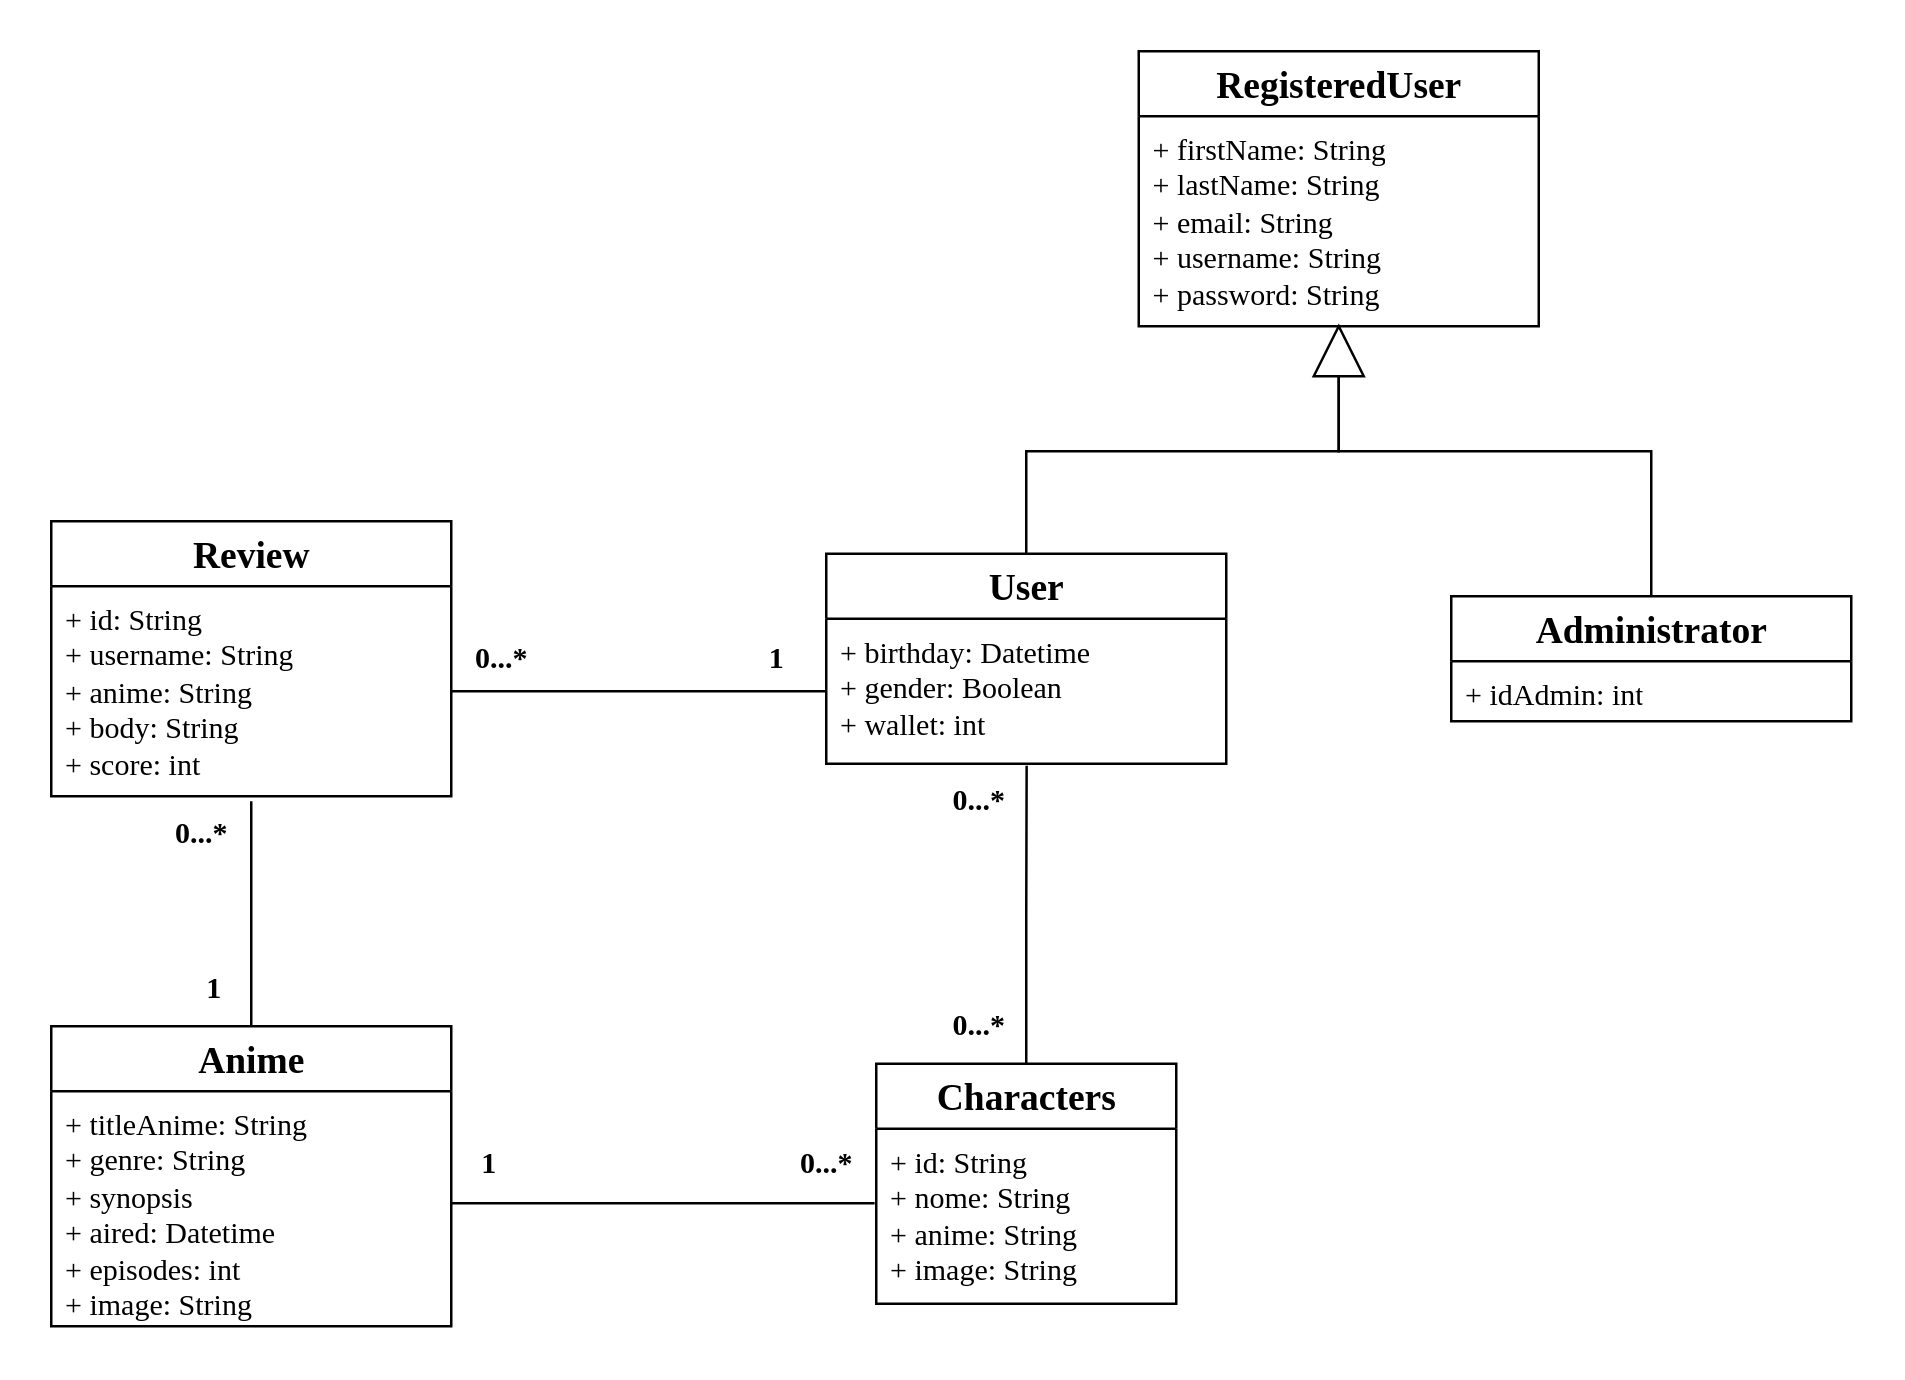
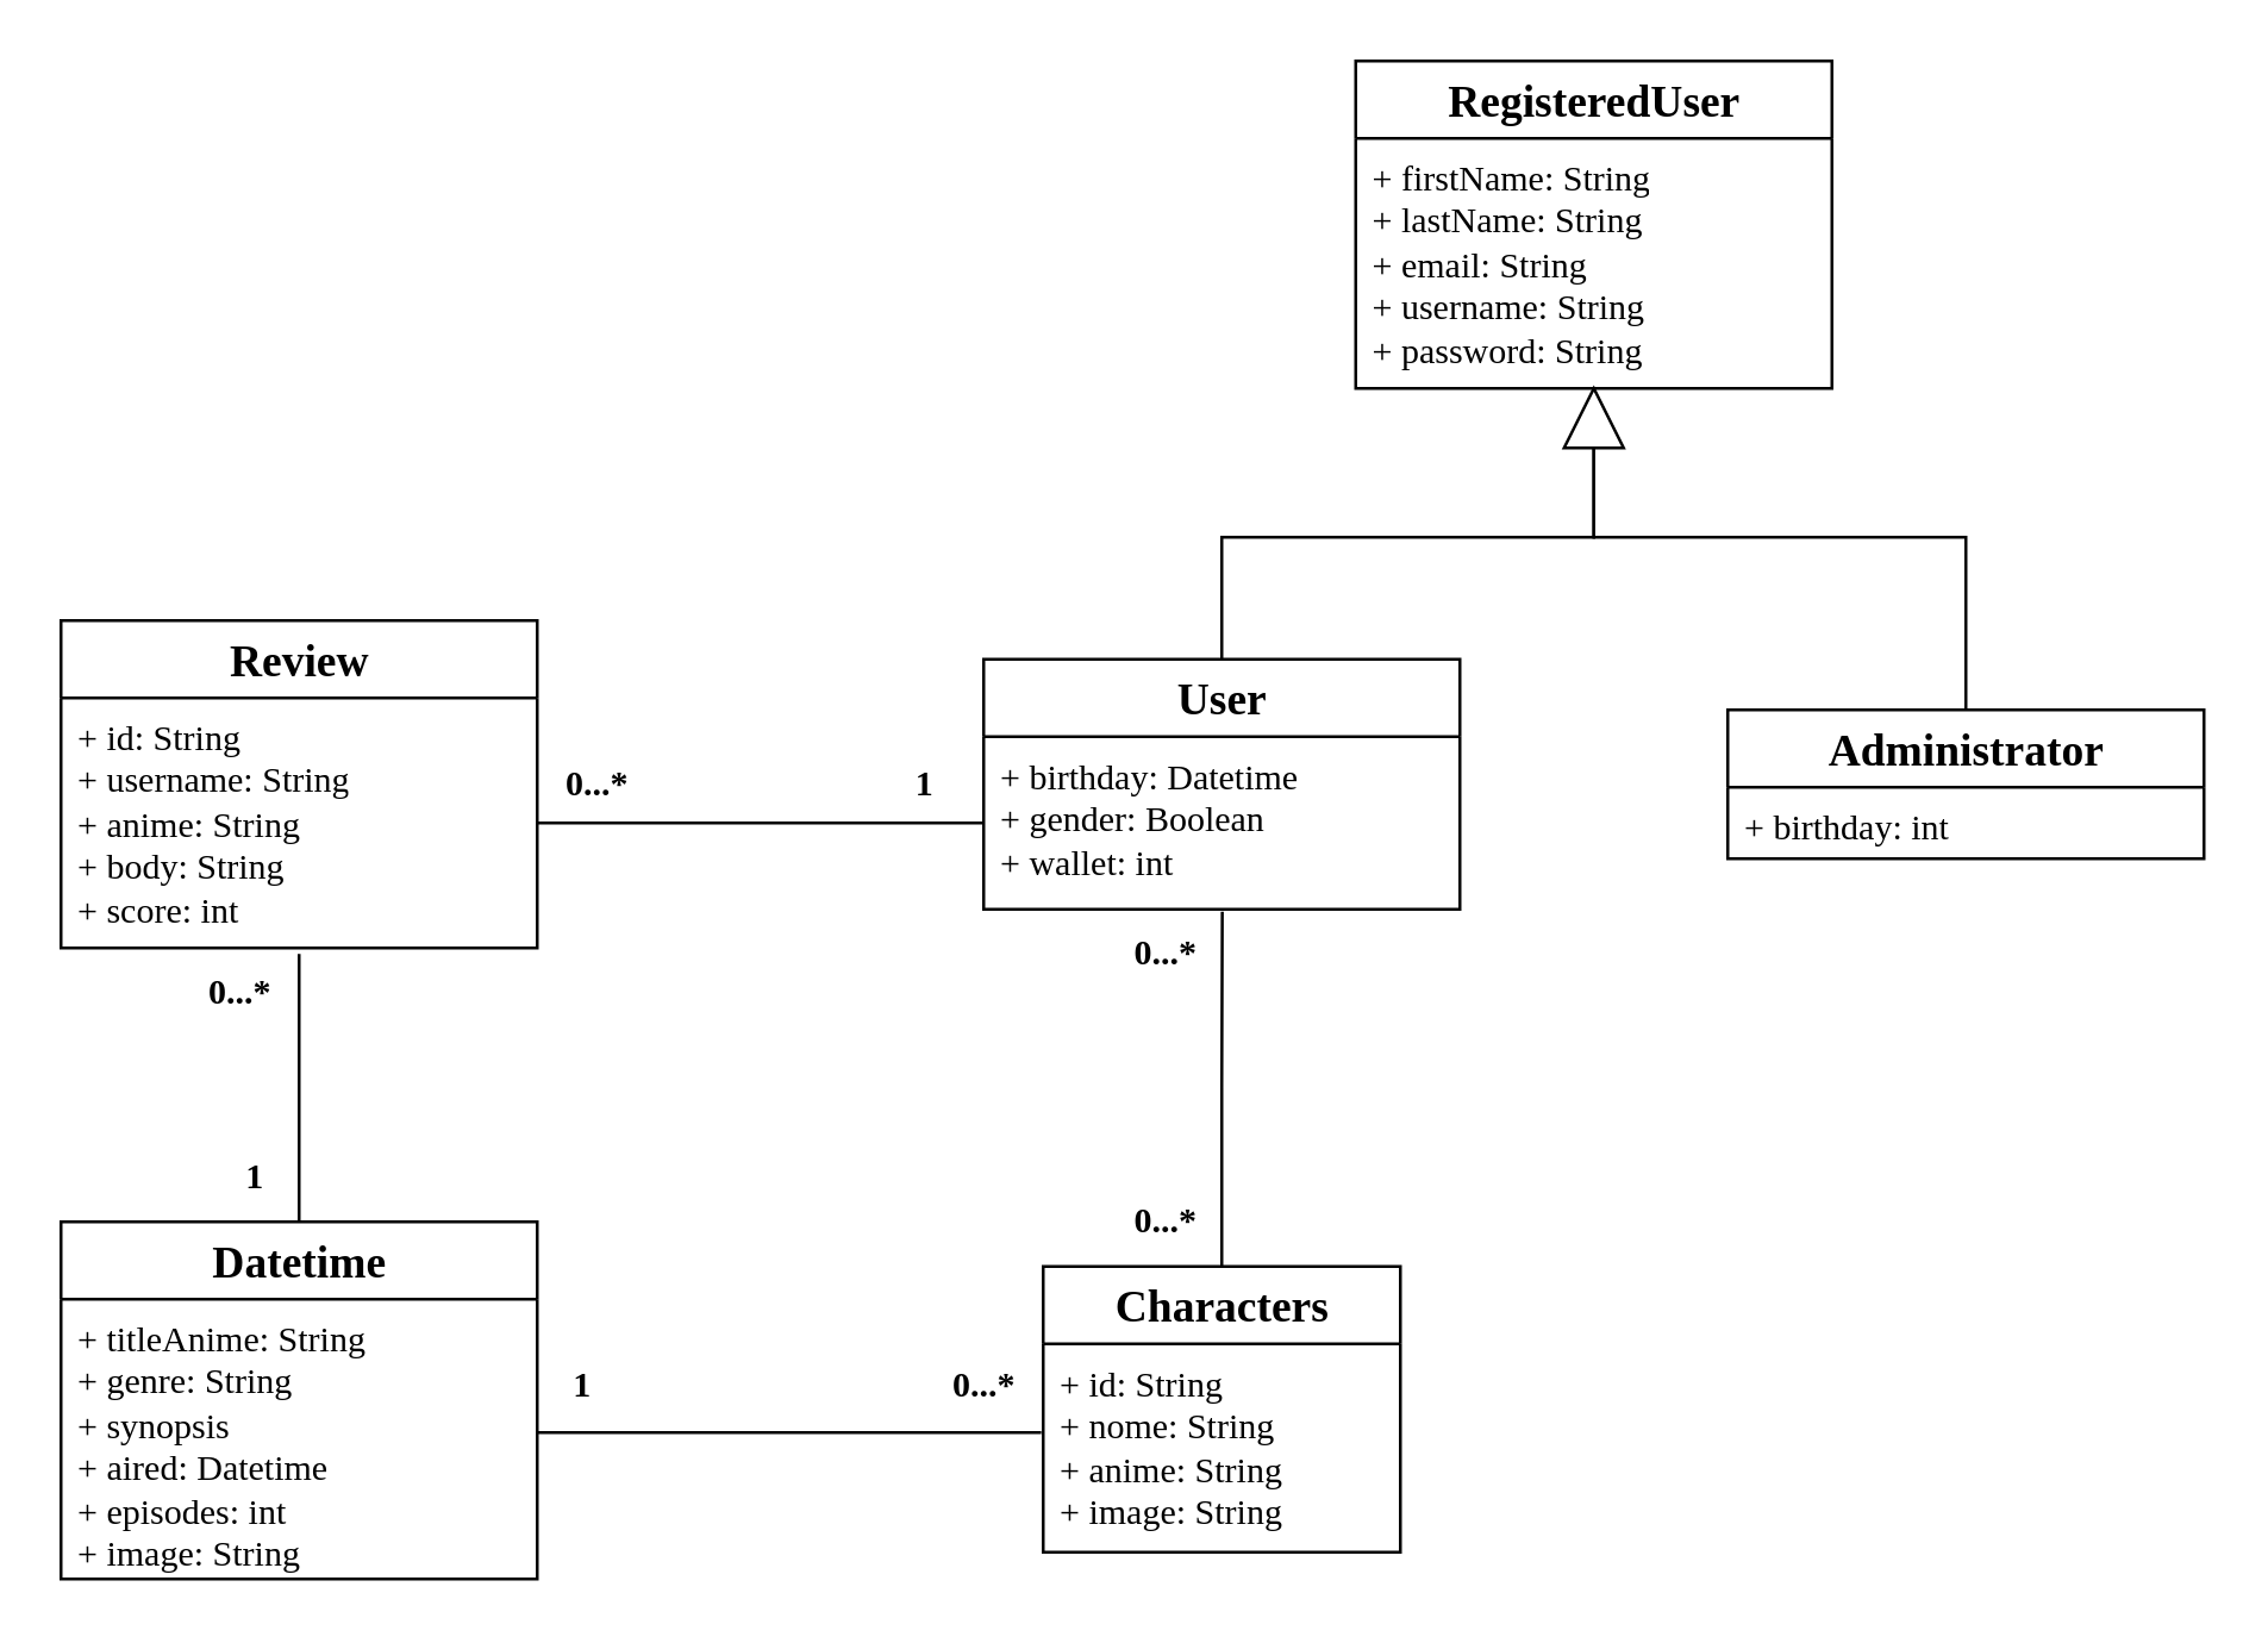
  <mxCell id="0" />
  <mxCell id="1" parent="0" />
  <mxCell id="2" style="edgeStyle=orthogonalEdgeStyle;rounded=0;orthogonalLoop=1;jettySize=auto;html=1;fontFamily=Verdana;fontSize=12;endArrow=none;endFill=0;startArrow=none;entryX=0.5;entryY=0;entryDx=0;entryDy=0;exitX=0;exitY=0.5;exitDx=0;exitDy=0;" parent="1" source="10" target="7" edge="1"><mxGeometry relative="1" as="geometry"><Array as="points"><mxPoint x="535" y="180" /><mxPoint x="660" y="180" /></Array></mxGeometry></mxCell>
  <mxCell id="3" value="&lt;b style=&quot;&quot;&gt;&lt;font style=&quot;font-size: 15px;&quot;&gt;RegisteredUser&lt;/font&gt;&lt;br&gt;&lt;/b&gt;" style="swimlane;html=1;fontStyle=0;childLayout=stackLayout;horizontal=1;startSize=26;fillColor=none;horizontalStack=0;resizeParent=1;resizeLast=0;collapsible=1;marginBottom=0;swimlaneFillColor=#ffffff;rounded=0;shadow=0;comic=0;labelBackgroundColor=none;strokeWidth=1;fontFamily=Verdana;fontSize=10;align=center;" parent="1" vertex="1"><mxGeometry x="455" y="20" width="160" height="110" as="geometry"><mxRectangle x="350" y="42" width="130" height="30" as="alternateBounds" /></mxGeometry></mxCell>
  <mxCell id="4" value="&lt;span style=&quot;&quot;&gt;+ firstName: String&lt;/span&gt;&lt;br style=&quot;&quot;&gt;&lt;span style=&quot;&quot;&gt;+ lastName: String&lt;br&gt;&lt;/span&gt;+ email: String&lt;br&gt;&lt;span style=&quot;background-color: initial;&quot;&gt;+ username: String&lt;br&gt;&lt;/span&gt;&lt;span style=&quot;background-color: initial;&quot;&gt;+ password: String&lt;/span&gt;&lt;span style=&quot;background-color: initial;&quot;&gt;&lt;br&gt;&lt;/span&gt;" style="text;html=1;strokeColor=none;fillColor=none;align=left;verticalAlign=top;spacingLeft=4;spacingRight=4;whiteSpace=wrap;overflow=hidden;rotatable=0;points=[[0,0.5],[1,0.5]];portConstraint=eastwest;rounded=0;fontFamily=Verdana;" parent="3" vertex="1"><mxGeometry y="26" width="160" height="84" as="geometry" /></mxCell>
  <mxCell id="5" value="&lt;b&gt;&lt;font style=&quot;font-size: 15px;&quot;&gt;User&lt;/font&gt;&lt;/b&gt;" style="swimlane;html=1;fontStyle=0;childLayout=stackLayout;horizontal=1;startSize=26;fillColor=none;horizontalStack=0;resizeParent=1;resizeLast=0;collapsible=1;marginBottom=0;swimlaneFillColor=#ffffff;rounded=0;shadow=0;comic=0;labelBackgroundColor=none;strokeWidth=1;fontFamily=Verdana;fontSize=10;align=center;" parent="1" vertex="1"><mxGeometry x="330" y="221" width="160" height="84" as="geometry" /></mxCell>
  <mxCell id="6" value="+ birthday: Datetime&lt;br&gt;+ gender: Boolean&lt;br&gt;+ wallet: int" style="text;html=1;strokeColor=none;fillColor=none;align=left;verticalAlign=top;spacingLeft=4;spacingRight=4;whiteSpace=wrap;overflow=hidden;rotatable=0;points=[[0,0.5],[1,0.5]];portConstraint=eastwest;rounded=0;fontFamily=Verdana;" parent="5" vertex="1"><mxGeometry y="26" width="160" height="58" as="geometry" /></mxCell>
  <mxCell id="7" value="&lt;b&gt;&lt;font style=&quot;font-size: 15px;&quot;&gt;Administrator&lt;/font&gt;&lt;/b&gt;" style="swimlane;html=1;fontStyle=0;childLayout=stackLayout;horizontal=1;startSize=26;fillColor=none;horizontalStack=0;resizeParent=1;resizeLast=0;collapsible=1;marginBottom=0;swimlaneFillColor=#ffffff;rounded=0;shadow=0;comic=0;labelBackgroundColor=none;strokeWidth=1;fontFamily=Verdana;fontSize=10;align=center;" parent="1" vertex="1"><mxGeometry x="580" y="238" width="160" height="50" as="geometry" /></mxCell>
- <mxCell id="8" value="+ idAdmin: int" style="text;html=1;strokeColor=none;fillColor=none;align=left;verticalAlign=top;spacingLeft=4;spacingRight=4;whiteSpace=wrap;overflow=hidden;rotatable=0;points=[[0,0.5],[1,0.5]];portConstraint=eastwest;rounded=0;fontFamily=Verdana;" parent="7" vertex="1"><mxGeometry y="26" width="160" height="24" as="geometry" /></mxCell>
+ <mxCell id="8" value="+ birthday: int" style="text;html=1;strokeColor=none;fillColor=none;align=left;verticalAlign=top;spacingLeft=4;spacingRight=4;whiteSpace=wrap;overflow=hidden;rotatable=0;points=[[0,0.5],[1,0.5]];portConstraint=eastwest;rounded=0;fontFamily=Verdana;" parent="7" vertex="1"><mxGeometry y="26" width="160" height="24" as="geometry" /></mxCell>
  <mxCell id="9" style="edgeStyle=orthogonalEdgeStyle;rounded=0;orthogonalLoop=1;jettySize=auto;html=1;fontFamily=Verdana;fontSize=12;endArrow=none;endFill=0;exitX=0;exitY=0.5;exitDx=0;exitDy=0;entryX=0.5;entryY=0;entryDx=0;entryDy=0;" parent="1" source="10" target="5" edge="1"><mxGeometry relative="1" as="geometry"><mxPoint x="-40" y="0" as="sourcePoint" /><mxPoint x="-140" y="90" as="targetPoint" /><Array as="points"><mxPoint x="535" y="180" /><mxPoint x="410" y="180" /></Array></mxGeometry></mxCell>
  <mxCell id="10" value="" style="triangle;whiteSpace=wrap;html=1;fontFamily=Verdana;fontSize=12;rotation=-90;rounded=0;" parent="1" vertex="1"><mxGeometry x="525" y="130" width="20" height="20" as="geometry" /></mxCell>
  <mxCell id="11" value="0...*" style="text;html=1;align=center;verticalAlign=middle;resizable=0;points=[];autosize=1;strokeColor=none;fillColor=none;fontSize=12;fontFamily=Verdana;rounded=0;fontStyle=1" parent="1" vertex="1"><mxGeometry x="366" y="305" width="50" height="30" as="geometry" /></mxCell>
  <mxCell id="12" value="0...*" style="text;html=1;align=center;verticalAlign=middle;resizable=0;points=[];autosize=1;strokeColor=none;fillColor=none;fontSize=12;fontFamily=Verdana;rounded=0;fontStyle=1" parent="1" vertex="1"><mxGeometry x="55" y="318" width="50" height="30" as="geometry" /></mxCell>
  <mxCell id="13" value="0...*" style="text;html=1;align=center;verticalAlign=middle;resizable=0;points=[];autosize=1;strokeColor=none;fillColor=none;fontSize=12;fontFamily=Verdana;rounded=0;fontStyle=1" parent="1" vertex="1"><mxGeometry x="175" y="248" width="50" height="30" as="geometry" /></mxCell>
  <mxCell id="14" value="1" style="text;html=1;align=center;verticalAlign=middle;resizable=0;points=[];autosize=1;strokeColor=none;fillColor=none;fontSize=12;fontFamily=Verdana;rounded=0;fontStyle=1" parent="1" vertex="1"><mxGeometry x="295" y="248" width="30" height="30" as="geometry" /></mxCell>
  <mxCell id="15" style="edgeStyle=orthogonalEdgeStyle;rounded=0;orthogonalLoop=1;jettySize=auto;html=1;exitX=0.5;exitY=0;exitDx=0;exitDy=0;endArrow=none;endFill=0;entryX=0.501;entryY=1.014;entryDx=0;entryDy=0;entryPerimeter=0;fontFamily=Verdana;" parent="1" source="16" target="6" edge="1"><mxGeometry relative="1" as="geometry" /></mxCell>
  <mxCell id="16" value="&lt;font style=&quot;font-size: 15px;&quot;&gt;Characters&lt;/font&gt;" style="swimlane;html=1;fontStyle=1;childLayout=stackLayout;horizontal=1;startSize=26;fillColor=none;horizontalStack=0;resizeParent=1;resizeLast=0;collapsible=1;marginBottom=0;swimlaneFillColor=#ffffff;rounded=0;shadow=0;comic=0;labelBackgroundColor=none;strokeWidth=1;fontFamily=Verdana;fontSize=10;align=center;" parent="1" vertex="1"><mxGeometry x="350" y="425" width="120" height="96" as="geometry"><mxRectangle x="350" y="42" width="130" height="30" as="alternateBounds" /></mxGeometry></mxCell>
  <mxCell id="17" value="&lt;span style=&quot;font-weight: normal;&quot;&gt;&lt;span style=&quot;&quot;&gt;+ id: String&lt;/span&gt;&lt;br style=&quot;&quot;&gt;&lt;span style=&quot;&quot;&gt;+ nome: String&lt;br&gt;&lt;/span&gt;&lt;span style=&quot;background-color: initial;&quot;&gt;+ anime: String&lt;br&gt;&lt;/span&gt;&lt;/span&gt;&lt;span style=&quot;background-color: initial;&quot;&gt;&lt;span style=&quot;font-weight: normal;&quot;&gt;+ image: String&lt;/span&gt;&lt;br&gt;&lt;/span&gt;" style="text;html=1;strokeColor=none;fillColor=none;align=left;verticalAlign=top;spacingLeft=4;spacingRight=4;whiteSpace=wrap;overflow=hidden;rotatable=0;points=[[0,0.5],[1,0.5]];portConstraint=eastwest;fontStyle=1;rounded=0;fontFamily=Verdana;" parent="16" vertex="1"><mxGeometry y="26" width="120" height="70" as="geometry" /></mxCell>
- <mxCell id="18" value="&lt;b style=&quot;&quot;&gt;&lt;font style=&quot;font-size: 15px;&quot;&gt;Anime&lt;/font&gt;&lt;br&gt;&lt;/b&gt;" style="swimlane;html=1;fontStyle=0;childLayout=stackLayout;horizontal=1;startSize=26;fillColor=none;horizontalStack=0;resizeParent=1;resizeLast=0;collapsible=1;marginBottom=0;swimlaneFillColor=#ffffff;rounded=0;shadow=0;comic=0;labelBackgroundColor=none;strokeWidth=1;fontFamily=Verdana;fontSize=10;align=center;" parent="1" vertex="1"><mxGeometry x="20" y="410" width="160" height="120" as="geometry"><mxRectangle x="350" y="42" width="130" height="30" as="alternateBounds" /></mxGeometry></mxCell>
+ <mxCell id="18" value="&lt;b style=&quot;&quot;&gt;&lt;font style=&quot;font-size: 15px;&quot;&gt;Datetime&lt;/font&gt;&lt;br&gt;&lt;/b&gt;" style="swimlane;html=1;fontStyle=0;childLayout=stackLayout;horizontal=1;startSize=26;fillColor=none;horizontalStack=0;resizeParent=1;resizeLast=0;collapsible=1;marginBottom=0;swimlaneFillColor=#ffffff;rounded=0;shadow=0;comic=0;labelBackgroundColor=none;strokeWidth=1;fontFamily=Verdana;fontSize=10;align=center;" parent="1" vertex="1"><mxGeometry x="20" y="410" width="160" height="120" as="geometry"><mxRectangle x="350" y="42" width="130" height="30" as="alternateBounds" /></mxGeometry></mxCell>
  <mxCell id="19" value="&lt;div style=&quot;&quot;&gt;&lt;span style=&quot;background-color: initial;&quot;&gt;+ titleAnime: String&lt;/span&gt;&lt;/div&gt;&lt;div style=&quot;&quot;&gt;&lt;span style=&quot;background-color: initial;&quot;&gt;+ genre: String&lt;/span&gt;&lt;/div&gt;&lt;span style=&quot;background-color: initial;&quot;&gt;&lt;div style=&quot;&quot;&gt;&lt;span style=&quot;background-color: initial;&quot;&gt;+ synopsis&lt;/span&gt;&lt;/div&gt;&lt;div style=&quot;&quot;&gt;&lt;span style=&quot;background-color: initial;&quot;&gt;+ aired: Datetime&lt;/span&gt;&lt;/div&gt;&lt;/span&gt;&lt;span style=&quot;background-color: initial;&quot;&gt;&lt;div style=&quot;&quot;&gt;&lt;span style=&quot;background-color: initial;&quot;&gt;+ episodes: int&lt;/span&gt;&lt;/div&gt;&lt;/span&gt;&lt;span style=&quot;background-color: initial;&quot;&gt;&lt;div style=&quot;&quot;&gt;&lt;span style=&quot;background-color: initial;&quot;&gt;+ image: String&lt;/span&gt;&lt;/div&gt;&lt;/span&gt;" style="text;html=1;strokeColor=none;fillColor=none;align=left;verticalAlign=top;spacingLeft=4;spacingRight=4;whiteSpace=wrap;overflow=hidden;rotatable=0;points=[[0,0.5],[1,0.5]];portConstraint=eastwest;rounded=0;fontFamily=Verdana;" parent="18" vertex="1"><mxGeometry y="26" width="160" height="94" as="geometry" /></mxCell>
  <mxCell id="20" value="&lt;b style=&quot;&quot;&gt;&lt;font style=&quot;font-size: 15px;&quot;&gt;Review&lt;/font&gt;&lt;br&gt;&lt;/b&gt;" style="swimlane;html=1;fontStyle=0;childLayout=stackLayout;horizontal=1;startSize=26;fillColor=none;horizontalStack=0;resizeParent=1;resizeLast=0;collapsible=1;marginBottom=0;swimlaneFillColor=#ffffff;rounded=0;shadow=0;comic=0;labelBackgroundColor=none;strokeWidth=1;fontFamily=Verdana;fontSize=10;align=center;" parent="1" vertex="1"><mxGeometry x="20" y="208" width="160" height="110" as="geometry"><mxRectangle x="350" y="42" width="130" height="30" as="alternateBounds" /></mxGeometry></mxCell>
  <mxCell id="21" value="&lt;span style=&quot;&quot;&gt;+ id: String&lt;/span&gt;&lt;br style=&quot;&quot;&gt;&lt;span style=&quot;&quot;&gt;+ username: String&lt;br&gt;&lt;/span&gt;&lt;span style=&quot;background-color: initial;&quot;&gt;+ anime:&amp;nbsp;&lt;/span&gt;String&lt;span style=&quot;background-color: initial;&quot;&gt;&lt;br&gt;&lt;/span&gt;&lt;span style=&quot;background-color: initial;&quot;&gt;+ body:&amp;nbsp;&lt;/span&gt;String&lt;span style=&quot;background-color: initial;&quot;&gt;&lt;br&gt;&lt;/span&gt;&lt;span style=&quot;background-color: initial;&quot;&gt;+ score: int&lt;br&gt;&lt;/span&gt;&lt;span style=&quot;background-color: initial;&quot;&gt;&lt;br&gt;&lt;/span&gt;" style="text;html=1;strokeColor=none;fillColor=none;align=left;verticalAlign=top;spacingLeft=4;spacingRight=4;whiteSpace=wrap;overflow=hidden;rotatable=0;points=[[0,0.5],[1,0.5]];portConstraint=eastwest;rounded=0;fontFamily=Verdana;" parent="20" vertex="1"><mxGeometry y="26" width="160" height="84" as="geometry" /></mxCell>
  <mxCell id="22" style="edgeStyle=orthogonalEdgeStyle;rounded=0;orthogonalLoop=1;jettySize=auto;html=1;entryX=0.887;entryY=1.028;entryDx=0;entryDy=0;endArrow=none;endFill=0;fontFamily=Verdana;entryPerimeter=0;" parent="1" source="19" target="26" edge="1"><mxGeometry relative="1" as="geometry"><Array as="points"><mxPoint x="349" y="480" /></Array></mxGeometry></mxCell>
  <mxCell id="23" style="edgeStyle=orthogonalEdgeStyle;rounded=0;orthogonalLoop=1;jettySize=auto;html=1;exitX=1;exitY=0.5;exitDx=0;exitDy=0;entryX=0;entryY=0.5;entryDx=0;entryDy=0;endArrow=none;endFill=0;fontFamily=Verdana;" parent="1" source="21" target="6" edge="1"><mxGeometry relative="1" as="geometry" /></mxCell>
  <mxCell id="24" value="1" style="text;html=1;align=center;verticalAlign=middle;resizable=0;points=[];autosize=1;strokeColor=none;fillColor=none;rounded=0;fontFamily=Verdana;fontStyle=1" parent="1" vertex="1"><mxGeometry x="70" y="380" width="30" height="30" as="geometry" /></mxCell>
  <mxCell id="25" value="0...*" style="text;html=1;align=center;verticalAlign=middle;resizable=0;points=[];autosize=1;strokeColor=none;fillColor=none;fontSize=12;fontFamily=Verdana;rounded=0;fontStyle=1" parent="1" vertex="1"><mxGeometry x="366" y="395" width="50" height="30" as="geometry" /></mxCell>
  <mxCell id="26" value="0...*" style="text;html=1;align=center;verticalAlign=middle;resizable=0;points=[];autosize=1;strokeColor=none;fillColor=none;fontSize=12;fontFamily=Verdana;rounded=0;fontStyle=1" parent="1" vertex="1"><mxGeometry x="305" y="450" width="50" height="30" as="geometry" /></mxCell>
  <mxCell id="27" value="1" style="text;html=1;align=center;verticalAlign=middle;resizable=0;points=[];autosize=1;strokeColor=none;fillColor=none;fontSize=12;fontFamily=Verdana;rounded=0;fontStyle=1" parent="1" vertex="1"><mxGeometry x="180" y="450" width="30" height="30" as="geometry" /></mxCell>
  <mxCell id="28" style="edgeStyle=orthogonalEdgeStyle;rounded=0;orthogonalLoop=1;jettySize=auto;html=1;entryX=0.5;entryY=0;entryDx=0;entryDy=0;endArrow=none;endFill=0;fontFamily=Verdana;" parent="1" target="18" edge="1"><mxGeometry relative="1" as="geometry"><mxPoint x="100" y="320" as="sourcePoint" /><mxPoint x="100" y="410" as="targetPoint" /><Array as="points"><mxPoint x="100" y="320" /></Array></mxGeometry></mxCell>
